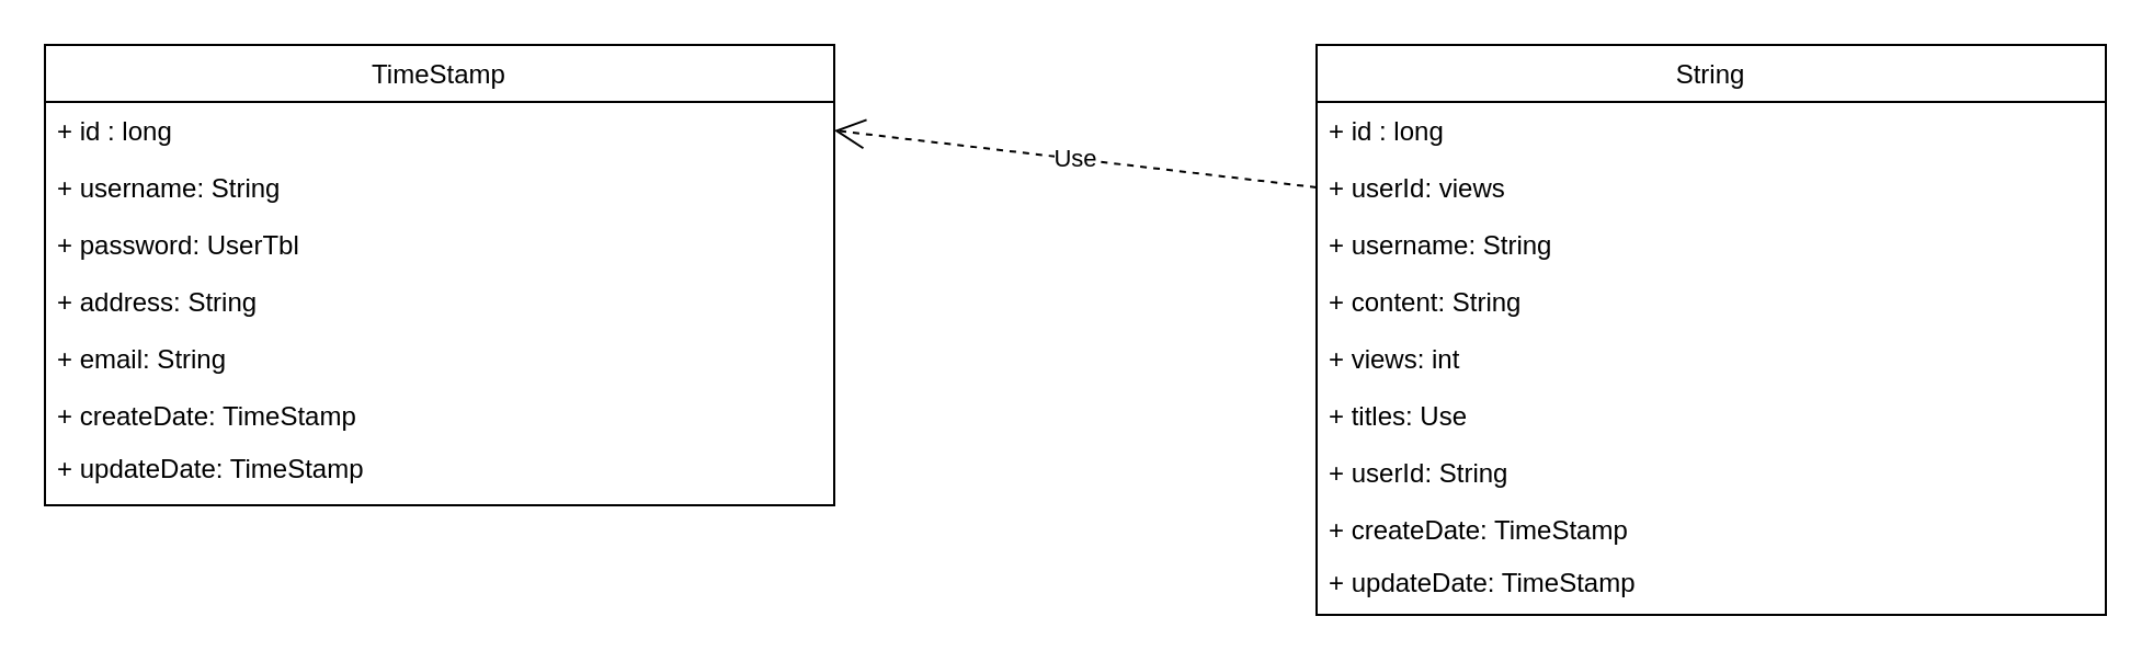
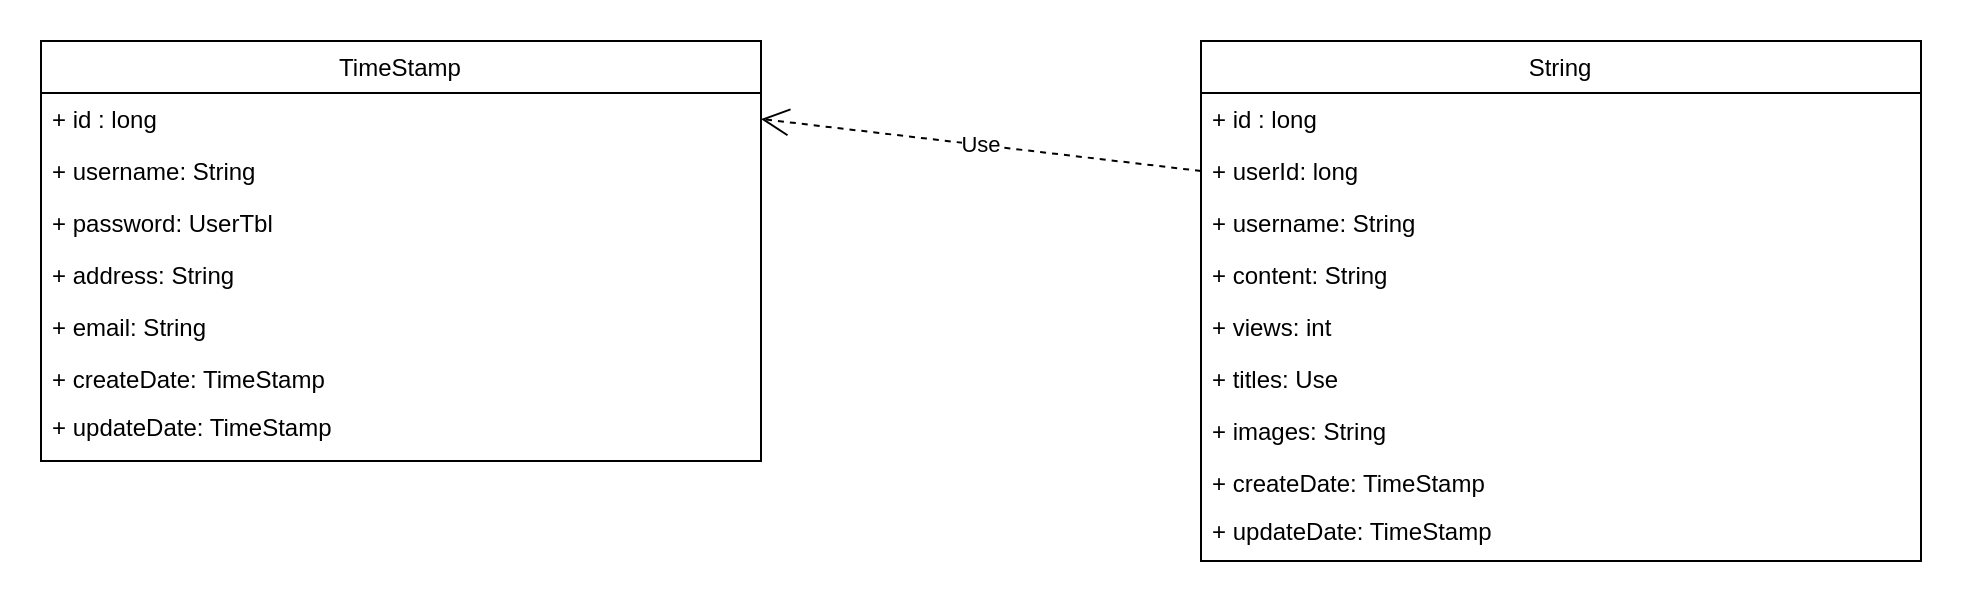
  <mxCell id="0" />
  <mxCell id="1" parent="0" />
  <mxCell id="2" value="String" style="swimlane;fontStyle=0;childLayout=stackLayout;horizontal=1;startSize=26;fillColor=none;horizontalStack=0;resizeParent=1;resizeParentMax=0;resizeLast=0;collapsible=1;marginBottom=0;" vertex="1" parent="1"><mxGeometry x="600" y="20" width="360" height="260" as="geometry" /></mxCell>
  <mxCell id="3" value="+ id : long " style="text;strokeColor=none;fillColor=none;align=left;verticalAlign=top;spacingLeft=4;spacingRight=4;overflow=hidden;rotatable=0;points=[[0,0.5],[1,0.5]];portConstraint=eastwest;" vertex="1" parent="2"><mxGeometry y="26" width="360" height="26" as="geometry" /></mxCell>
- <mxCell id="4" value="+ userId: views" style="text;strokeColor=none;fillColor=none;align=left;verticalAlign=top;spacingLeft=4;spacingRight=4;overflow=hidden;rotatable=0;points=[[0,0.5],[1,0.5]];portConstraint=eastwest;" vertex="1" parent="2"><mxGeometry y="52" width="360" height="26" as="geometry" /></mxCell>
+ <mxCell id="4" value="+ userId: long" style="text;strokeColor=none;fillColor=none;align=left;verticalAlign=top;spacingLeft=4;spacingRight=4;overflow=hidden;rotatable=0;points=[[0,0.5],[1,0.5]];portConstraint=eastwest;" vertex="1" parent="2"><mxGeometry y="52" width="360" height="26" as="geometry" /></mxCell>
  <mxCell id="5" value="+ username: String" style="text;strokeColor=none;fillColor=none;align=left;verticalAlign=top;spacingLeft=4;spacingRight=4;overflow=hidden;rotatable=0;points=[[0,0.5],[1,0.5]];portConstraint=eastwest;" vertex="1" parent="2"><mxGeometry y="78" width="360" height="26" as="geometry" /></mxCell>
  <mxCell id="6" value="+ content: String" style="text;strokeColor=none;fillColor=none;align=left;verticalAlign=top;spacingLeft=4;spacingRight=4;overflow=hidden;rotatable=0;points=[[0,0.5],[1,0.5]];portConstraint=eastwest;" vertex="1" parent="2"><mxGeometry y="104" width="360" height="26" as="geometry" /></mxCell>
  <mxCell id="7" value="+ views: int" style="text;strokeColor=none;fillColor=none;align=left;verticalAlign=top;spacingLeft=4;spacingRight=4;overflow=hidden;rotatable=0;points=[[0,0.5],[1,0.5]];portConstraint=eastwest;" vertex="1" parent="2"><mxGeometry y="130" width="360" height="26" as="geometry" /></mxCell>
  <mxCell id="8" value="+ titles: Use" style="text;strokeColor=none;fillColor=none;align=left;verticalAlign=top;spacingLeft=4;spacingRight=4;overflow=hidden;rotatable=0;points=[[0,0.5],[1,0.5]];portConstraint=eastwest;" vertex="1" parent="2"><mxGeometry y="156" width="360" height="26" as="geometry" /></mxCell>
- <mxCell id="9" value="+ userId: String" style="text;strokeColor=none;fillColor=none;align=left;verticalAlign=top;spacingLeft=4;spacingRight=4;overflow=hidden;rotatable=0;points=[[0,0.5],[1,0.5]];portConstraint=eastwest;" vertex="1" parent="2"><mxGeometry y="182" width="360" height="26" as="geometry" /></mxCell>
+ <mxCell id="9" value="+ images: String" style="text;strokeColor=none;fillColor=none;align=left;verticalAlign=top;spacingLeft=4;spacingRight=4;overflow=hidden;rotatable=0;points=[[0,0.5],[1,0.5]];portConstraint=eastwest;" vertex="1" parent="2"><mxGeometry y="182" width="360" height="26" as="geometry" /></mxCell>
  <mxCell id="10" value="+ createDate: TimeStamp" style="text;strokeColor=none;fillColor=none;align=left;verticalAlign=top;spacingLeft=4;spacingRight=4;overflow=hidden;rotatable=0;points=[[0,0.5],[1,0.5]];portConstraint=eastwest;" vertex="1" parent="2"><mxGeometry y="208" width="360" height="24" as="geometry" /></mxCell>
  <mxCell id="11" value="+ updateDate: TimeStamp" style="text;strokeColor=none;fillColor=none;align=left;verticalAlign=top;spacingLeft=4;spacingRight=4;overflow=hidden;rotatable=0;points=[[0,0.5],[1,0.5]];portConstraint=eastwest;" vertex="1" parent="2"><mxGeometry y="232" width="360" height="28" as="geometry" /></mxCell>
  <mxCell id="12" value="TimeStamp" style="swimlane;fontStyle=0;childLayout=stackLayout;horizontal=1;startSize=26;fillColor=none;horizontalStack=0;resizeParent=1;resizeParentMax=0;resizeLast=0;collapsible=1;marginBottom=0;" vertex="1" parent="1"><mxGeometry x="20" y="20" width="360" height="210" as="geometry" /></mxCell>
  <mxCell id="13" value="+ id : long " style="text;strokeColor=none;fillColor=none;align=left;verticalAlign=top;spacingLeft=4;spacingRight=4;overflow=hidden;rotatable=0;points=[[0,0.5],[1,0.5]];portConstraint=eastwest;" vertex="1" parent="12"><mxGeometry y="26" width="360" height="26" as="geometry" /></mxCell>
  <mxCell id="14" value="+ username: String" style="text;strokeColor=none;fillColor=none;align=left;verticalAlign=top;spacingLeft=4;spacingRight=4;overflow=hidden;rotatable=0;points=[[0,0.5],[1,0.5]];portConstraint=eastwest;" vertex="1" parent="12"><mxGeometry y="52" width="360" height="26" as="geometry" /></mxCell>
  <mxCell id="15" value="+ password: UserTbl" style="text;strokeColor=none;fillColor=none;align=left;verticalAlign=top;spacingLeft=4;spacingRight=4;overflow=hidden;rotatable=0;points=[[0,0.5],[1,0.5]];portConstraint=eastwest;" vertex="1" parent="12"><mxGeometry y="78" width="360" height="26" as="geometry" /></mxCell>
  <mxCell id="16" value="+ address: String" style="text;strokeColor=none;fillColor=none;align=left;verticalAlign=top;spacingLeft=4;spacingRight=4;overflow=hidden;rotatable=0;points=[[0,0.5],[1,0.5]];portConstraint=eastwest;" vertex="1" parent="12"><mxGeometry y="104" width="360" height="26" as="geometry" /></mxCell>
  <mxCell id="17" value="+ email: String" style="text;strokeColor=none;fillColor=none;align=left;verticalAlign=top;spacingLeft=4;spacingRight=4;overflow=hidden;rotatable=0;points=[[0,0.5],[1,0.5]];portConstraint=eastwest;" vertex="1" parent="12"><mxGeometry y="130" width="360" height="26" as="geometry" /></mxCell>
  <mxCell id="18" value="+ createDate: TimeStamp" style="text;strokeColor=none;fillColor=none;align=left;verticalAlign=top;spacingLeft=4;spacingRight=4;overflow=hidden;rotatable=0;points=[[0,0.5],[1,0.5]];portConstraint=eastwest;" vertex="1" parent="12"><mxGeometry y="156" width="360" height="24" as="geometry" /></mxCell>
  <mxCell id="19" value="+ updateDate: TimeStamp" style="text;strokeColor=none;fillColor=none;align=left;verticalAlign=top;spacingLeft=4;spacingRight=4;overflow=hidden;rotatable=0;points=[[0,0.5],[1,0.5]];portConstraint=eastwest;" vertex="1" parent="12"><mxGeometry y="180" width="360" height="30" as="geometry" /></mxCell>
  <mxCell id="20" value="Use" style="endArrow=open;endSize=12;dashed=1;html=1;exitX=0;exitY=0.5;exitDx=0;exitDy=0;" edge="1" parent="1" source="4" target="13"><mxGeometry width="160" relative="1" as="geometry"><mxPoint x="520" y="220" as="sourcePoint" /><mxPoint x="510" y="110" as="targetPoint" /><Array as="points"><mxPoint x="380" y="59" /></Array></mxGeometry></mxCell>
